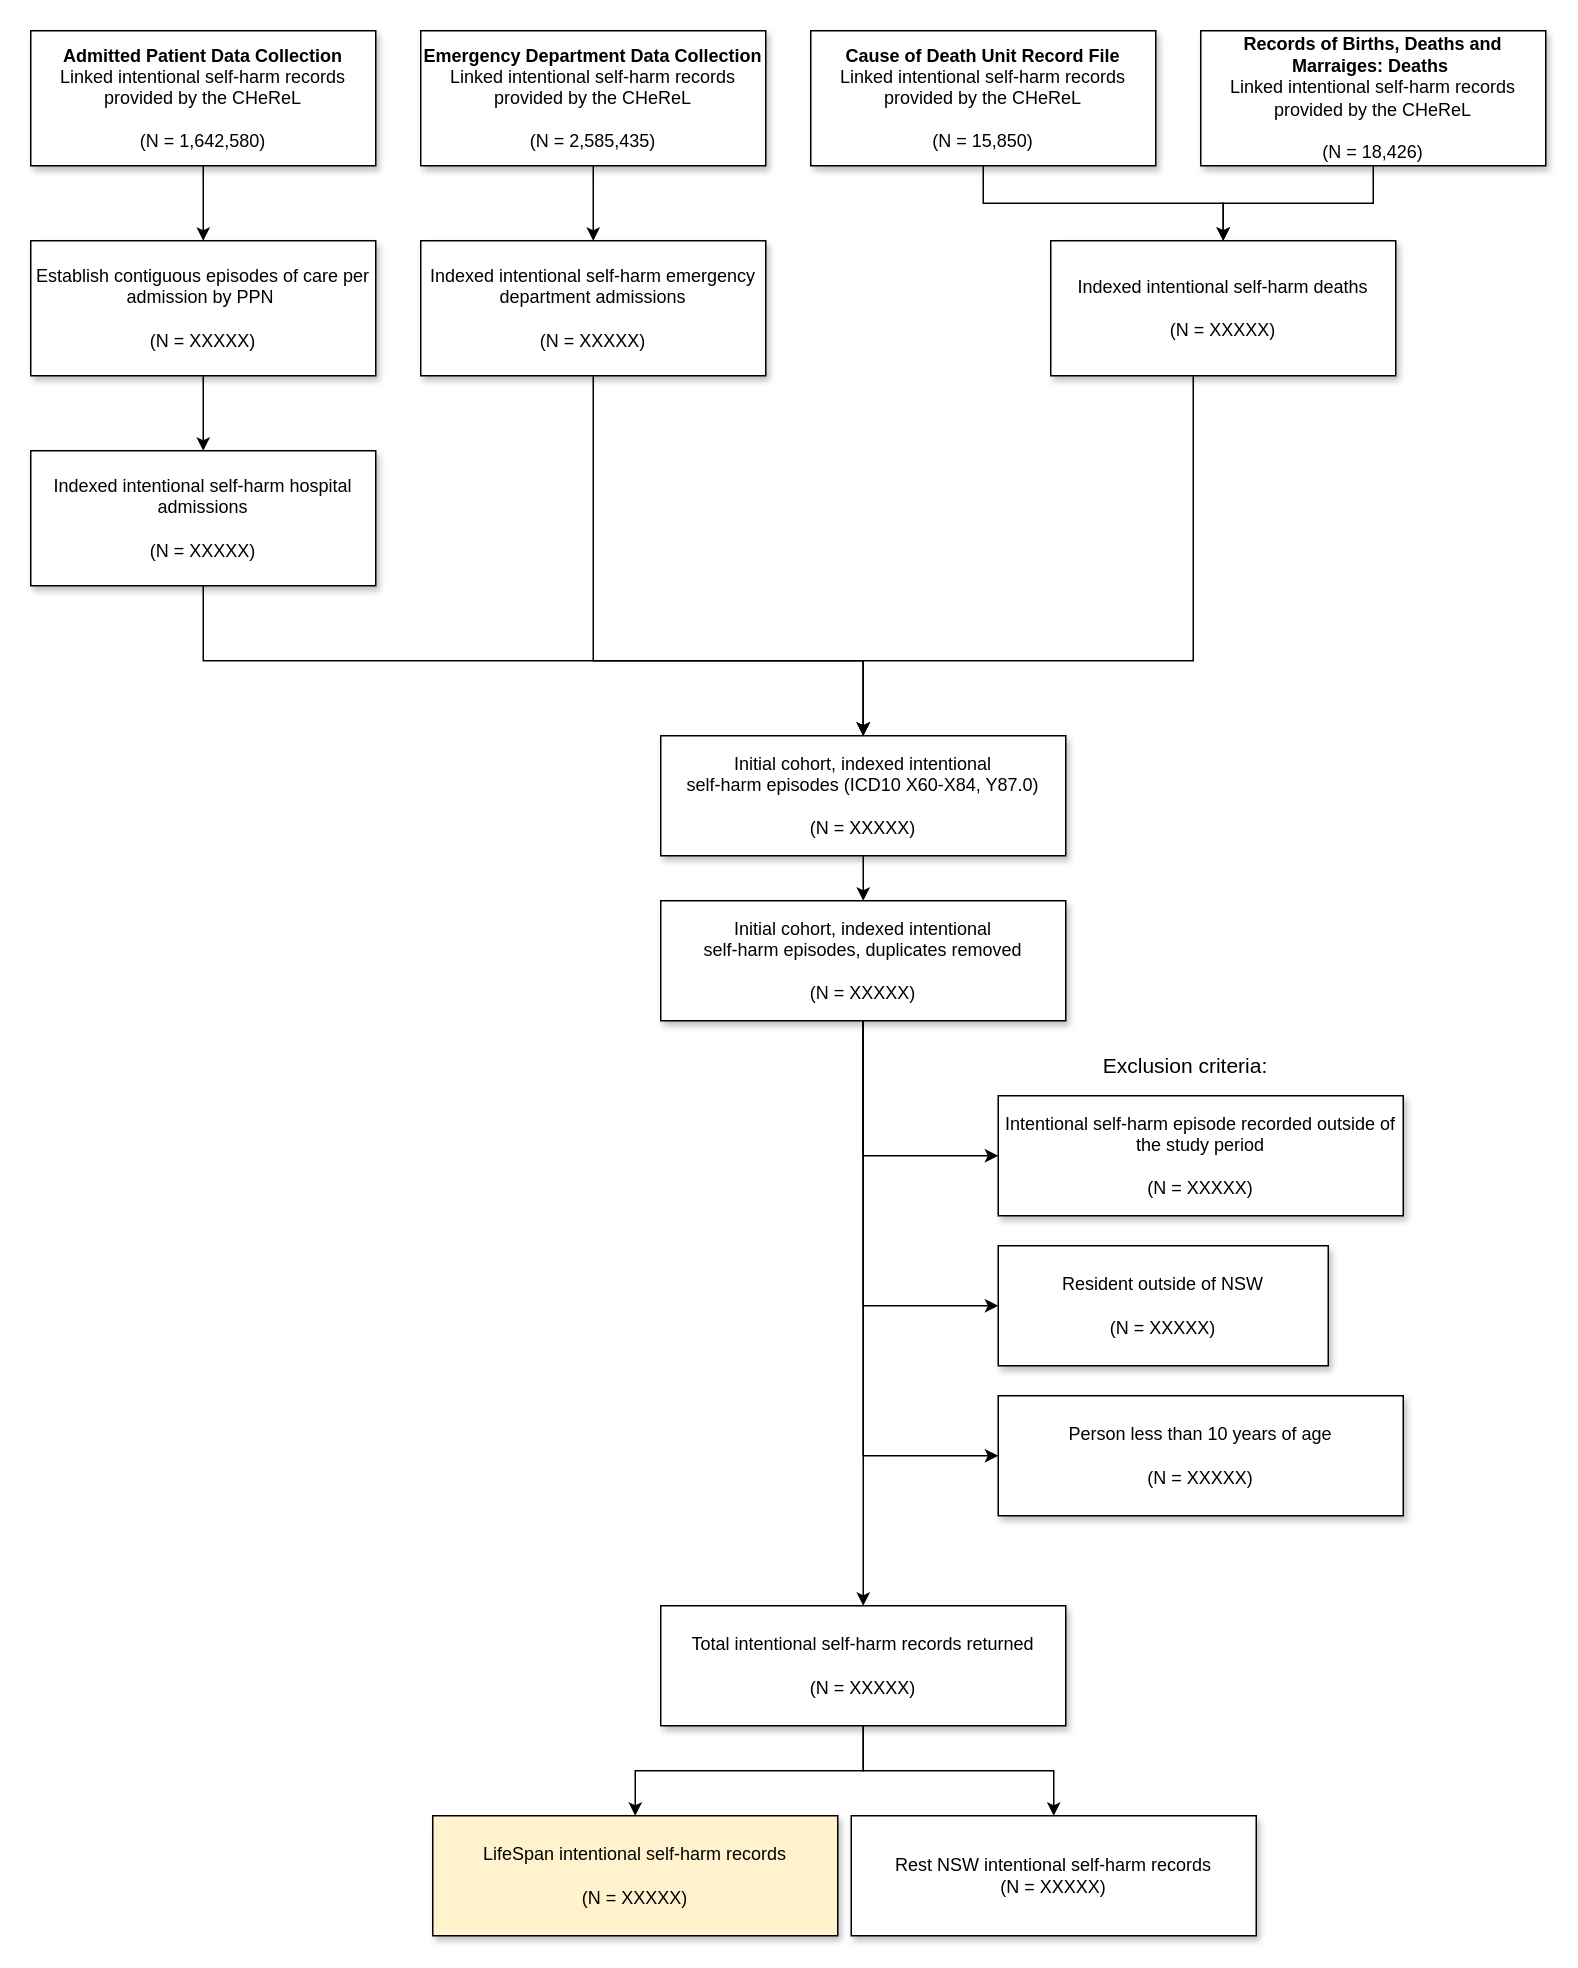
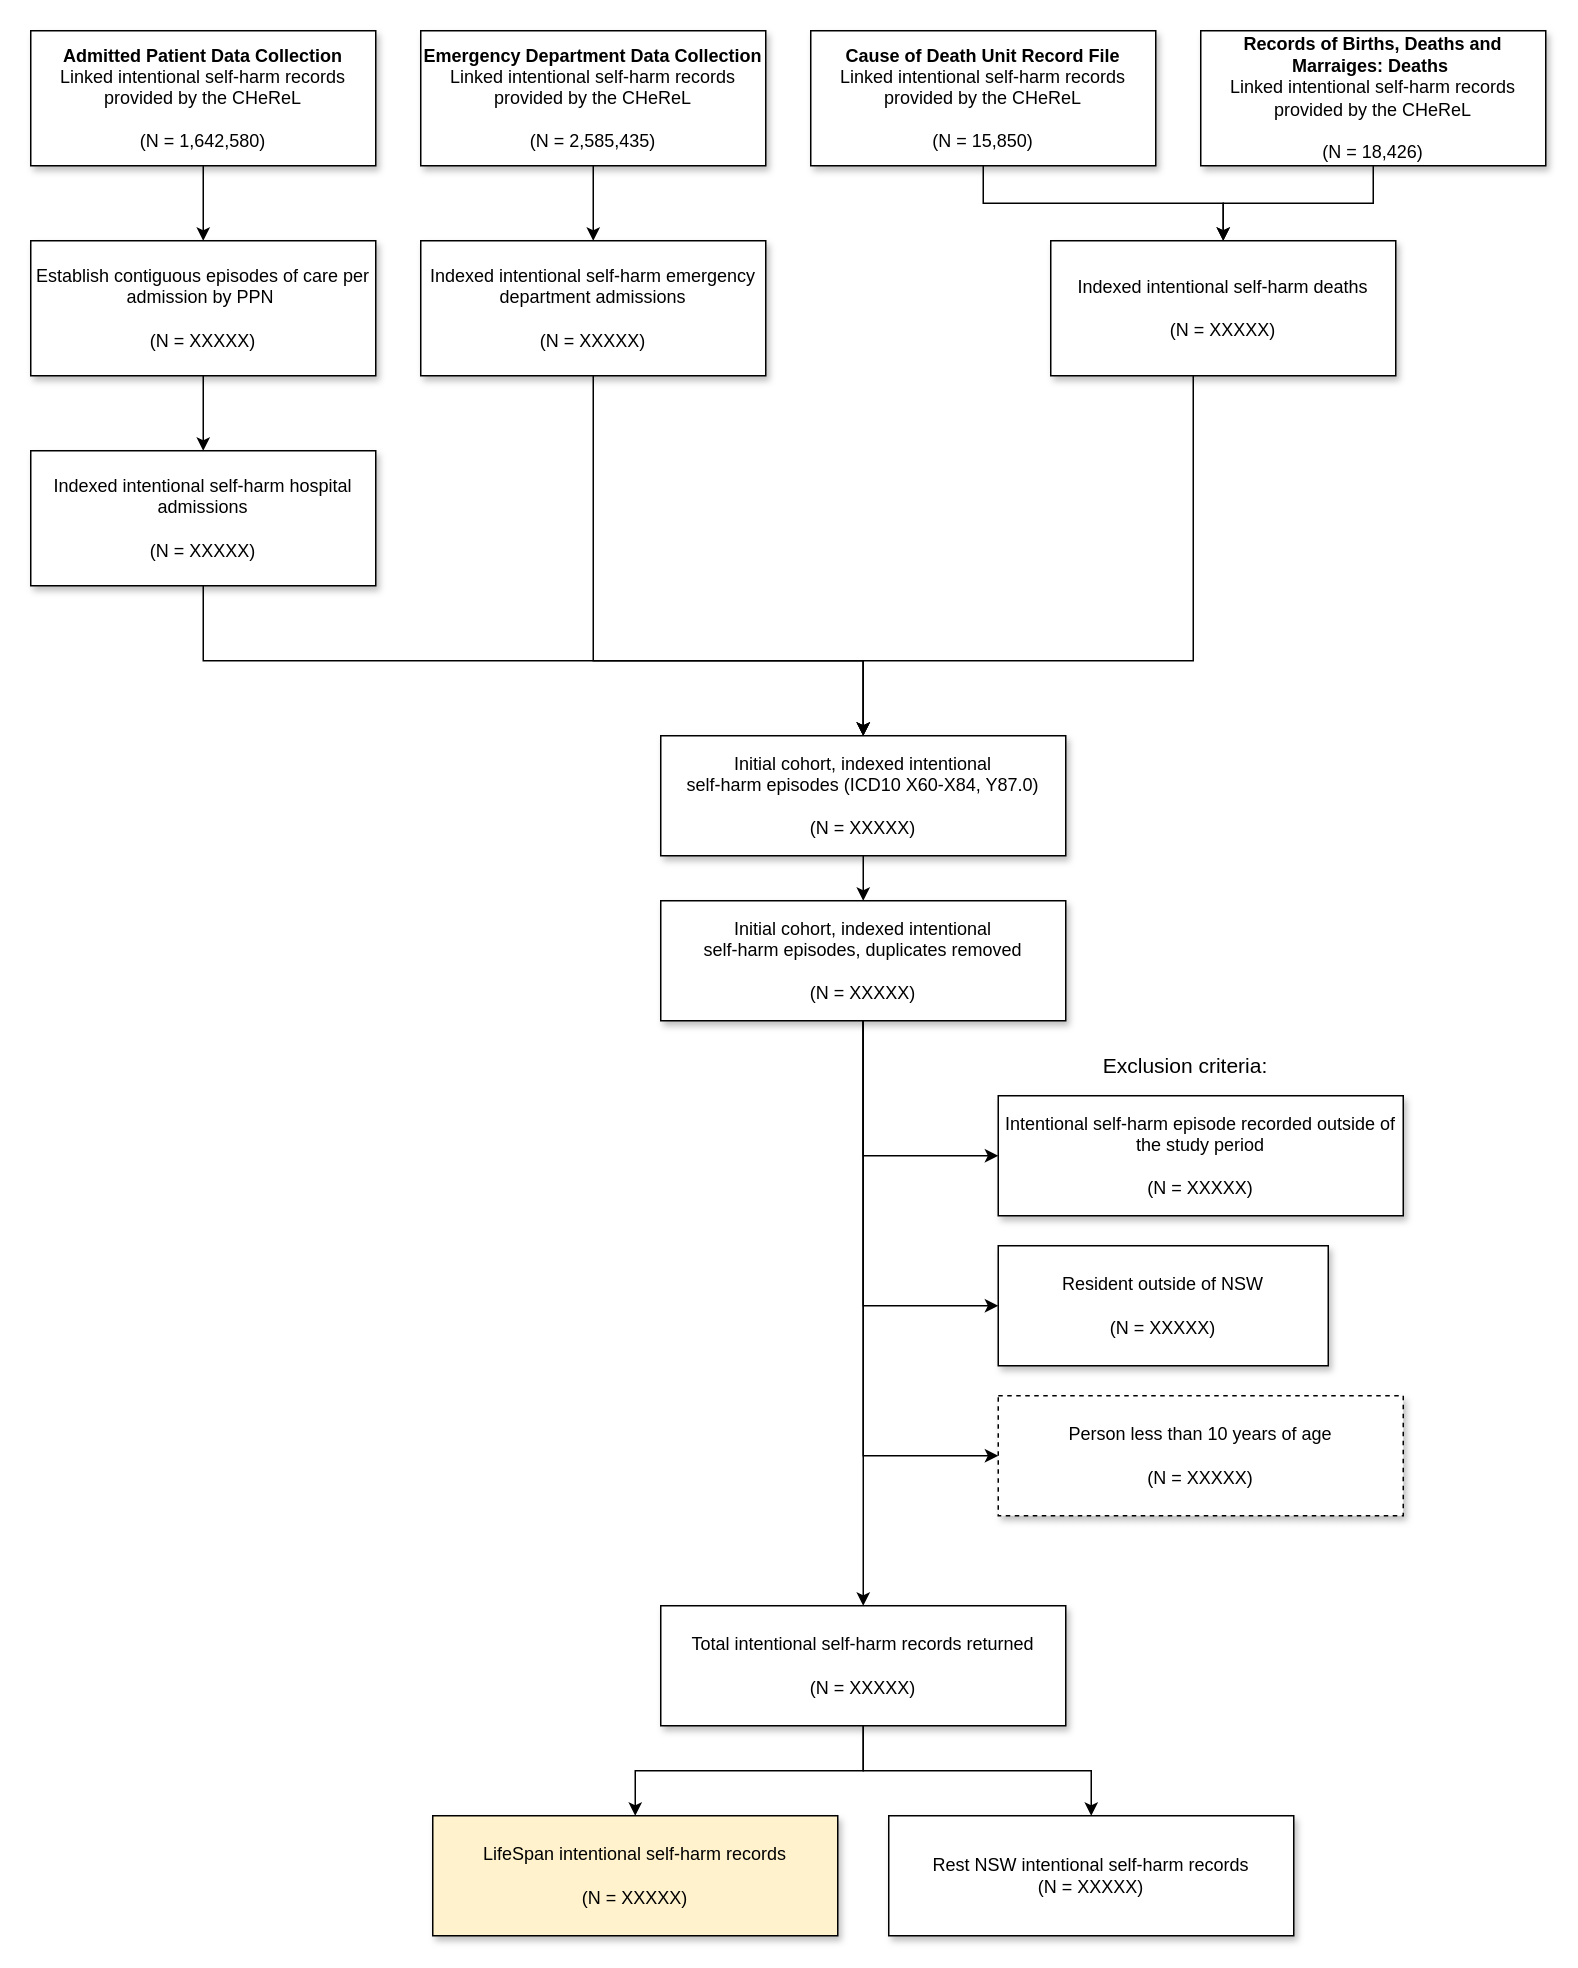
  <mxCell id="0" />
  <mxCell id="1" parent="0" />
  <mxCell id="2" value="" style="edgeStyle=orthogonalEdgeStyle;rounded=0;orthogonalLoop=1;jettySize=auto;html=1;" parent="1" source="3" target="8" edge="1"><mxGeometry relative="1" as="geometry" /></mxCell>
  <mxCell id="3" value="Initial cohort, indexed intentional &lt;br&gt;self-harm episodes (ICD10 X60-X84, Y87.0)&lt;br&gt;&lt;br&gt;(N = XXXXX)" style="rounded=0;whiteSpace=wrap;html=1;shadow=1;align=center;" parent="1" vertex="1"><mxGeometry x="440" y="490" width="270" height="80" as="geometry" /></mxCell>
  <mxCell id="4" style="edgeStyle=orthogonalEdgeStyle;rounded=0;orthogonalLoop=1;jettySize=auto;html=1;" parent="1" source="8" target="22" edge="1"><mxGeometry relative="1" as="geometry" /></mxCell>
  <mxCell id="5" style="edgeStyle=orthogonalEdgeStyle;rounded=0;orthogonalLoop=1;jettySize=auto;html=1;entryX=0;entryY=0.5;entryDx=0;entryDy=0;" parent="1" source="8" target="23" edge="1"><mxGeometry relative="1" as="geometry" /></mxCell>
  <mxCell id="6" style="edgeStyle=orthogonalEdgeStyle;rounded=0;orthogonalLoop=1;jettySize=auto;html=1;exitX=0.5;exitY=1;exitDx=0;exitDy=0;entryX=0;entryY=0.5;entryDx=0;entryDy=0;" parent="1" source="8" target="18" edge="1"><mxGeometry relative="1" as="geometry" /></mxCell>
  <mxCell id="7" style="edgeStyle=orthogonalEdgeStyle;rounded=0;orthogonalLoop=1;jettySize=auto;html=1;entryX=0;entryY=0.5;entryDx=0;entryDy=0;" parent="1" source="8" target="19" edge="1"><mxGeometry relative="1" as="geometry" /></mxCell>
  <mxCell id="8" value="Initial cohort, indexed intentional &lt;br&gt;self-harm episodes, duplicates removed&lt;br&gt;&lt;br&gt;(N = XXXXX)" style="rounded=0;whiteSpace=wrap;html=1;shadow=1;" parent="1" vertex="1"><mxGeometry x="440" y="600" width="270" height="80" as="geometry" /></mxCell>
  <mxCell id="9" value="&lt;font style=&quot;font-size: 14px&quot;&gt;Exclusion criteria:&lt;/font&gt;" style="text;html=1;strokeColor=none;fillColor=none;align=center;verticalAlign=middle;whiteSpace=wrap;rounded=0;shadow=1;" parent="1" vertex="1"><mxGeometry x="710" y="700" width="160" height="20" as="geometry" /></mxCell>
  <mxCell id="10" value="" style="edgeStyle=orthogonalEdgeStyle;rounded=0;orthogonalLoop=1;jettySize=auto;html=1;" parent="1" source="11" edge="1"><mxGeometry relative="1" as="geometry"><mxPoint x="135" y="160" as="targetPoint" /></mxGeometry></mxCell>
  <mxCell id="11" value="&lt;b&gt;Admitted Patient Data Collection&lt;br&gt;&lt;/b&gt;Linked intentional self-harm records provided by the CHeReL&lt;br&gt;&lt;br&gt;(N = 1,642,580)" style="rounded=0;whiteSpace=wrap;html=1;shadow=1;" parent="1" vertex="1"><mxGeometry x="20" y="20" width="230" height="90" as="geometry" /></mxCell>
  <mxCell id="12" value="" style="edgeStyle=orthogonalEdgeStyle;rounded=0;orthogonalLoop=1;jettySize=auto;html=1;" parent="1" source="13" target="27" edge="1"><mxGeometry relative="1" as="geometry" /></mxCell>
  <mxCell id="13" value="&lt;b&gt;Emergency Department Data Collection&lt;br&gt;&lt;/b&gt;Linked intentional self-harm records provided by the CHeReL&lt;br&gt;&lt;br&gt;(N = 2,585,435)" style="rounded=0;whiteSpace=wrap;html=1;shadow=1;" parent="1" vertex="1"><mxGeometry x="280" y="20" width="230" height="90" as="geometry" /></mxCell>
  <mxCell id="14" style="edgeStyle=orthogonalEdgeStyle;rounded=0;orthogonalLoop=1;jettySize=auto;html=1;entryX=0.5;entryY=0;entryDx=0;entryDy=0;" parent="1" source="15" target="25" edge="1"><mxGeometry relative="1" as="geometry" /></mxCell>
  <mxCell id="15" value="&lt;b&gt;Cause of Death Unit Record File&lt;br&gt;&lt;/b&gt;Linked intentional self-harm records provided by the CHeReL&lt;br&gt;&lt;br&gt;(N = 15,850)" style="rounded=0;whiteSpace=wrap;html=1;shadow=1;" parent="1" vertex="1"><mxGeometry x="540" y="20" width="230" height="90" as="geometry" /></mxCell>
  <mxCell id="16" style="edgeStyle=orthogonalEdgeStyle;rounded=0;orthogonalLoop=1;jettySize=auto;html=1;entryX=0.5;entryY=0;entryDx=0;entryDy=0;" parent="1" source="17" target="25" edge="1"><mxGeometry relative="1" as="geometry" /></mxCell>
  <mxCell id="17" value="&lt;b&gt;Records of Births, Deaths and Marraiges: Deaths&amp;nbsp;&lt;br&gt;&lt;/b&gt;Linked intentional self-harm records provided by the CHeReL&lt;br&gt;&lt;br&gt;(N = 18,426)" style="rounded=0;whiteSpace=wrap;html=1;shadow=1;" parent="1" vertex="1"><mxGeometry x="800" y="20" width="230" height="90" as="geometry" /></mxCell>
  <mxCell id="18" value="Resident outside of NSW&lt;br&gt;&lt;br&gt;(N = XXXXX)" style="rounded=0;whiteSpace=wrap;html=1;shadow=1;" parent="1" vertex="1"><mxGeometry x="665" y="830" width="220" height="80" as="geometry" /></mxCell>
- <mxCell id="19" value="Person less than 10 years of age&lt;br&gt;&lt;br&gt;(N = XXXXX)" style="rounded=0;whiteSpace=wrap;html=1;shadow=1;" parent="1" vertex="1"><mxGeometry x="665" y="930" width="270" height="80" as="geometry" /></mxCell>
+ <mxCell id="19" value="Person less than 10 years of age&lt;br&gt;&lt;br&gt;(N = XXXXX)" style="rounded=0;whiteSpace=wrap;html=1;shadow=1;dashed=1;" parent="1" vertex="1"><mxGeometry x="665" y="930" width="270" height="80" as="geometry" /></mxCell>
  <mxCell id="20" style="edgeStyle=orthogonalEdgeStyle;rounded=0;orthogonalLoop=1;jettySize=auto;html=1;entryX=0.5;entryY=0;entryDx=0;entryDy=0;" edge="1" parent="1" source="22" target="32"><mxGeometry relative="1" as="geometry" /></mxCell>
  <mxCell id="21" style="edgeStyle=orthogonalEdgeStyle;rounded=0;orthogonalLoop=1;jettySize=auto;html=1;entryX=0.5;entryY=0;entryDx=0;entryDy=0;" edge="1" parent="1" source="22" target="33"><mxGeometry relative="1" as="geometry" /></mxCell>
  <mxCell id="22" value="Total intentional self-harm records returned&lt;br&gt;&lt;br&gt;(N = XXXXX)" style="rounded=0;whiteSpace=wrap;html=1;shadow=1;" parent="1" vertex="1"><mxGeometry x="440" y="1070" width="270" height="80" as="geometry" /></mxCell>
  <mxCell id="23" value="Intentional self-harm episode recorded outside of the study period&lt;br&gt;&lt;br&gt;(N = XXXXX)" style="rounded=0;whiteSpace=wrap;html=1;shadow=1;" parent="1" vertex="1"><mxGeometry x="665" y="730" width="270" height="80" as="geometry" /></mxCell>
  <mxCell id="24" style="edgeStyle=orthogonalEdgeStyle;rounded=0;orthogonalLoop=1;jettySize=auto;html=1;entryX=0.5;entryY=0;entryDx=0;entryDy=0;" parent="1" source="25" target="3" edge="1"><mxGeometry relative="1" as="geometry"><Array as="points"><mxPoint x="795" y="440" /><mxPoint x="575" y="440" /></Array></mxGeometry></mxCell>
  <mxCell id="25" value="Indexed intentional self-harm deaths&lt;br&gt;&lt;br&gt;(N = XXXXX)" style="rounded=0;whiteSpace=wrap;html=1;shadow=1;" parent="1" vertex="1"><mxGeometry x="700" y="160" width="230" height="90" as="geometry" /></mxCell>
  <mxCell id="26" style="edgeStyle=orthogonalEdgeStyle;rounded=0;orthogonalLoop=1;jettySize=auto;html=1;entryX=0.5;entryY=0;entryDx=0;entryDy=0;" parent="1" source="27" target="3" edge="1"><mxGeometry relative="1" as="geometry"><Array as="points"><mxPoint x="395" y="440" /><mxPoint x="575" y="440" /></Array></mxGeometry></mxCell>
  <mxCell id="27" value="Indexed intentional self-harm emergency department admissions&lt;br&gt;&lt;br&gt;(N = XXXXX)" style="rounded=0;whiteSpace=wrap;html=1;shadow=1;" parent="1" vertex="1"><mxGeometry x="280" y="160" width="230" height="90" as="geometry" /></mxCell>
  <mxCell id="28" style="edgeStyle=orthogonalEdgeStyle;rounded=0;orthogonalLoop=1;jettySize=auto;html=1;entryX=0.5;entryY=0;entryDx=0;entryDy=0;" parent="1" source="29" target="3" edge="1"><mxGeometry relative="1" as="geometry"><Array as="points"><mxPoint x="135" y="440" /><mxPoint x="575" y="440" /></Array></mxGeometry></mxCell>
  <mxCell id="29" value="Indexed intentional self-harm hospital admissions&lt;br&gt;&lt;br&gt;(N = XXXXX)" style="rounded=0;whiteSpace=wrap;html=1;shadow=1;" parent="1" vertex="1"><mxGeometry x="20" y="300" width="230" height="90" as="geometry" /></mxCell>
  <mxCell id="30" style="edgeStyle=orthogonalEdgeStyle;rounded=0;orthogonalLoop=1;jettySize=auto;html=1;entryX=0.5;entryY=0;entryDx=0;entryDy=0;" parent="1" source="31" target="29" edge="1"><mxGeometry relative="1" as="geometry" /></mxCell>
  <mxCell id="31" value="Establish contiguous episodes of care per admission by PPN&amp;nbsp;&lt;br&gt;&lt;br&gt;(N = XXXXX)" style="rounded=0;whiteSpace=wrap;html=1;shadow=1;" parent="1" vertex="1"><mxGeometry x="20" y="160" width="230" height="90" as="geometry" /></mxCell>
  <mxCell id="32" value="LifeSpan intentional self-harm records&lt;br&gt;&lt;br&gt;(N = XXXXX)" style="rounded=0;whiteSpace=wrap;html=1;shadow=1;fillColor=#fff2cc;" vertex="1" parent="1"><mxGeometry x="288" y="1210" width="270" height="80" as="geometry" /></mxCell>
- <mxCell id="33" value="Rest NSW intentional self-harm records&lt;br&gt;(N = XXXXX)" style="rounded=0;whiteSpace=wrap;html=1;shadow=1;" vertex="1" parent="1"><mxGeometry x="567" y="1210" width="270" height="80" as="geometry" /></mxCell>
+ <mxCell id="33" value="Rest NSW intentional self-harm records&lt;br&gt;(N = XXXXX)" style="rounded=0;whiteSpace=wrap;html=1;shadow=1;" vertex="1" parent="1"><mxGeometry x="592" y="1210" width="270" height="80" as="geometry" /></mxCell>
